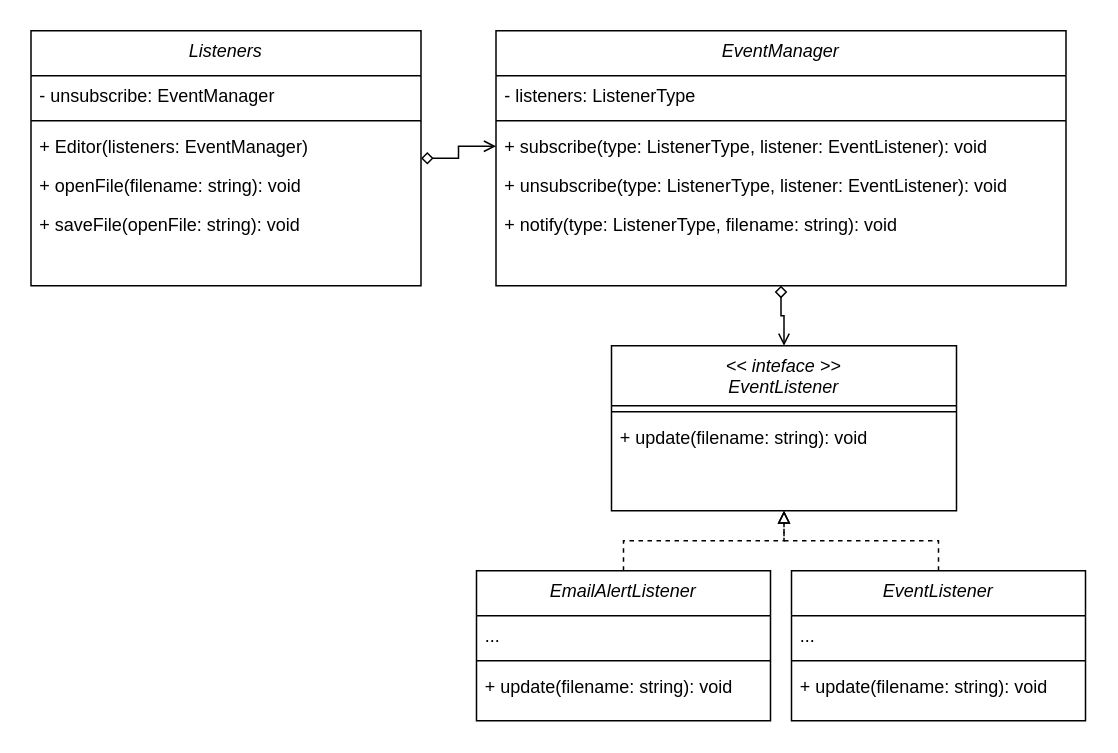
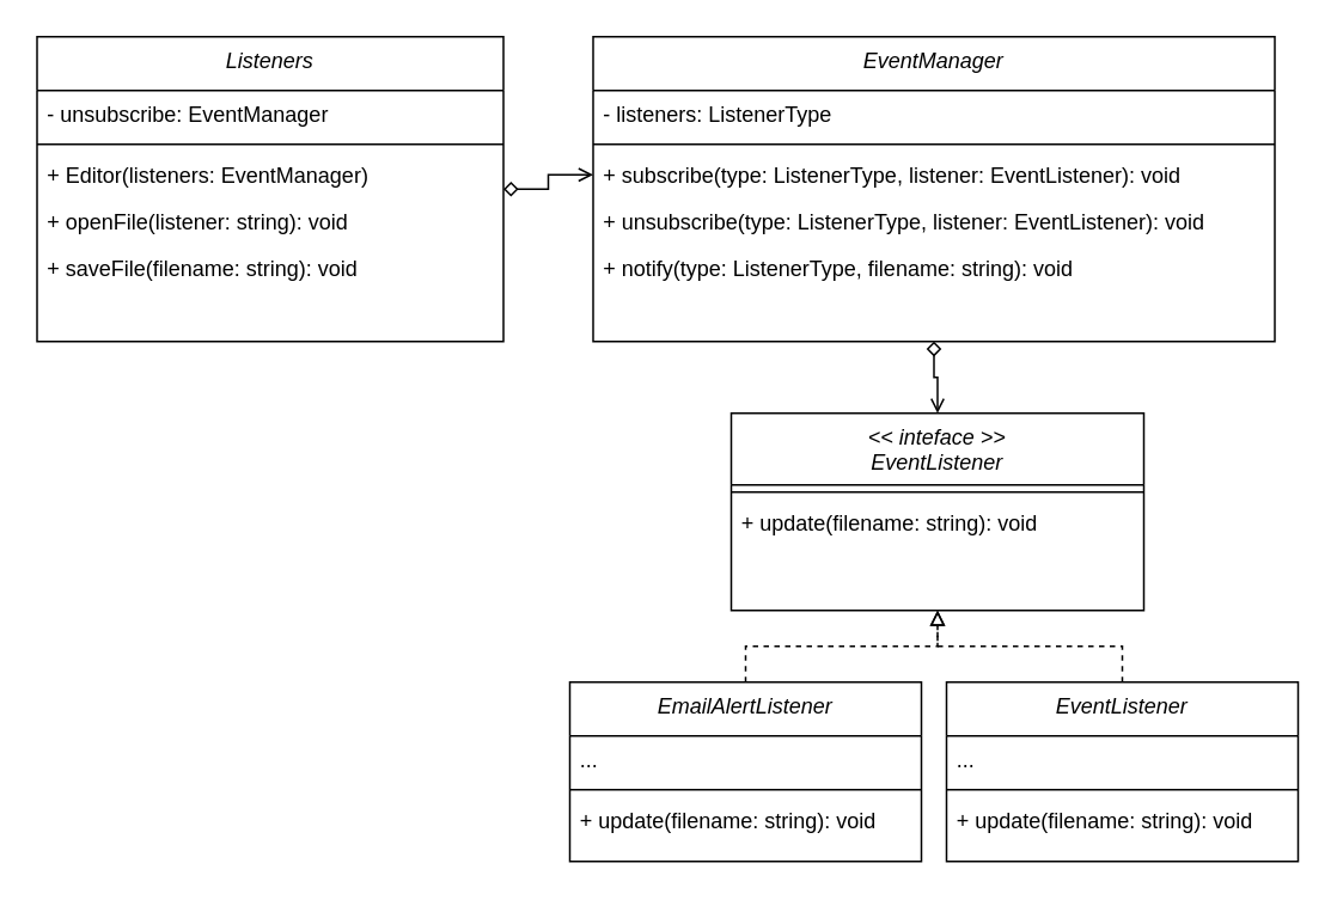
  <mxCell id="0" />
  <mxCell id="1" parent="0" />
  <mxCell id="2" value="&lt;&lt; inteface &gt;&gt;&#10;EventListener" style="swimlane;fontStyle=2;align=center;verticalAlign=top;childLayout=stackLayout;horizontal=1;startSize=40;horizontalStack=0;resizeParent=1;resizeLast=0;collapsible=1;marginBottom=0;rounded=0;shadow=0;strokeWidth=1;swimlaneLine=1;" parent="1" vertex="1"><mxGeometry x="407" y="230" width="230" height="110" as="geometry"><mxRectangle x="230" y="140" width="160" height="26" as="alternateBounds" /></mxGeometry></mxCell>
  <mxCell id="3" value="" style="line;html=1;strokeWidth=1;align=left;verticalAlign=middle;spacingTop=-1;spacingLeft=3;spacingRight=3;rotatable=0;labelPosition=right;points=[];portConstraint=eastwest;" parent="2" vertex="1"><mxGeometry y="40" width="230" height="8" as="geometry" /></mxCell>
  <mxCell id="4" value="+ update(filename: string): void" style="text;align=left;verticalAlign=top;spacingLeft=4;spacingRight=4;overflow=hidden;rotatable=0;points=[[0,0.5],[1,0.5]];portConstraint=eastwest;" parent="2" vertex="1"><mxGeometry y="48" width="230" height="26" as="geometry" /></mxCell>
  <mxCell id="5" value="" style="edgeStyle=orthogonalEdgeStyle;rounded=0;orthogonalLoop=1;jettySize=auto;html=1;dashed=1;startArrow=none;startFill=0;endArrow=block;endFill=0;entryX=0.5;entryY=1;entryDx=0;entryDy=0;" edge="1" parent="1" source="6" target="2"><mxGeometry relative="1" as="geometry" /></mxCell>
  <mxCell id="6" value="EventListener" style="swimlane;fontStyle=2;align=center;verticalAlign=top;childLayout=stackLayout;horizontal=1;startSize=30;horizontalStack=0;resizeParent=1;resizeLast=0;collapsible=1;marginBottom=0;rounded=0;shadow=0;strokeWidth=1;swimlaneLine=1;" parent="1" vertex="1"><mxGeometry x="527" y="380" width="196" height="100" as="geometry"><mxRectangle x="230" y="140" width="160" height="26" as="alternateBounds" /></mxGeometry></mxCell>
  <mxCell id="7" value="..." style="text;align=left;verticalAlign=top;spacingLeft=4;spacingRight=4;overflow=hidden;rotatable=0;points=[[0,0.5],[1,0.5]];portConstraint=eastwest;" parent="6" vertex="1"><mxGeometry y="30" width="196" height="26" as="geometry" /></mxCell>
  <mxCell id="8" value="" style="line;html=1;strokeWidth=1;align=left;verticalAlign=middle;spacingTop=-1;spacingLeft=3;spacingRight=3;rotatable=0;labelPosition=right;points=[];portConstraint=eastwest;" parent="6" vertex="1"><mxGeometry y="56" width="196" height="8" as="geometry" /></mxCell>
  <mxCell id="9" value="+ update(filename: string): void" style="text;align=left;verticalAlign=top;spacingLeft=4;spacingRight=4;overflow=hidden;rotatable=0;points=[[0,0.5],[1,0.5]];portConstraint=eastwest;" parent="6" vertex="1"><mxGeometry y="64" width="196" height="26" as="geometry" /></mxCell>
  <mxCell id="10" style="edgeStyle=orthogonalEdgeStyle;rounded=0;orthogonalLoop=1;jettySize=auto;html=1;entryX=0.5;entryY=0;entryDx=0;entryDy=0;startArrow=diamond;startFill=0;endArrow=open;endFill=0;" edge="1" parent="1" source="11" target="2"><mxGeometry relative="1" as="geometry" /></mxCell>
  <mxCell id="11" value="EventManager" style="swimlane;fontStyle=2;align=center;verticalAlign=top;childLayout=stackLayout;horizontal=1;startSize=30;horizontalStack=0;resizeParent=1;resizeLast=0;collapsible=1;marginBottom=0;rounded=0;shadow=0;strokeWidth=1;swimlaneLine=1;" parent="1" vertex="1"><mxGeometry x="330" y="20" width="380" height="170" as="geometry"><mxRectangle x="230" y="140" width="160" height="26" as="alternateBounds" /></mxGeometry></mxCell>
  <mxCell id="12" value="- listeners: ListenerType" style="text;align=left;verticalAlign=top;spacingLeft=4;spacingRight=4;overflow=hidden;rotatable=0;points=[[0,0.5],[1,0.5]];portConstraint=eastwest;" parent="11" vertex="1"><mxGeometry y="30" width="380" height="26" as="geometry" /></mxCell>
  <mxCell id="13" value="" style="line;html=1;strokeWidth=1;align=left;verticalAlign=middle;spacingTop=-1;spacingLeft=3;spacingRight=3;rotatable=0;labelPosition=right;points=[];portConstraint=eastwest;" parent="11" vertex="1"><mxGeometry y="56" width="380" height="8" as="geometry" /></mxCell>
  <mxCell id="14" value="+ subscribe(type: ListenerType, listener: EventListener): void" style="text;align=left;verticalAlign=top;spacingLeft=4;spacingRight=4;overflow=hidden;rotatable=0;points=[[0,0.5],[1,0.5]];portConstraint=eastwest;" parent="11" vertex="1"><mxGeometry y="64" width="380" height="26" as="geometry" /></mxCell>
  <mxCell id="15" value="+ unsubscribe(type: ListenerType, listener: EventListener): void" style="text;align=left;verticalAlign=top;spacingLeft=4;spacingRight=4;overflow=hidden;rotatable=0;points=[[0,0.5],[1,0.5]];portConstraint=eastwest;" vertex="1" parent="11"><mxGeometry y="90" width="380" height="26" as="geometry" /></mxCell>
  <mxCell id="16" value="+ notify(type: ListenerType, filename: string): void" style="text;align=left;verticalAlign=top;spacingLeft=4;spacingRight=4;overflow=hidden;rotatable=0;points=[[0,0.5],[1,0.5]];portConstraint=eastwest;" vertex="1" parent="11"><mxGeometry y="116" width="380" height="26" as="geometry" /></mxCell>
  <mxCell id="17" value="" style="edgeStyle=orthogonalEdgeStyle;rounded=0;orthogonalLoop=1;jettySize=auto;html=1;startArrow=none;startFill=0;endArrow=block;endFill=0;entryX=0.5;entryY=1;entryDx=0;entryDy=0;dashed=1;" edge="1" parent="1" source="18" target="2"><mxGeometry relative="1" as="geometry" /></mxCell>
  <mxCell id="18" value="EmailAlertListener" style="swimlane;fontStyle=2;align=center;verticalAlign=top;childLayout=stackLayout;horizontal=1;startSize=30;horizontalStack=0;resizeParent=1;resizeLast=0;collapsible=1;marginBottom=0;rounded=0;shadow=0;strokeWidth=1;swimlaneLine=1;" parent="1" vertex="1"><mxGeometry x="317" y="380" width="196" height="100" as="geometry"><mxRectangle x="230" y="140" width="160" height="26" as="alternateBounds" /></mxGeometry></mxCell>
  <mxCell id="19" value="..." style="text;align=left;verticalAlign=top;spacingLeft=4;spacingRight=4;overflow=hidden;rotatable=0;points=[[0,0.5],[1,0.5]];portConstraint=eastwest;" parent="18" vertex="1"><mxGeometry y="30" width="196" height="26" as="geometry" /></mxCell>
  <mxCell id="20" value="" style="line;html=1;strokeWidth=1;align=left;verticalAlign=middle;spacingTop=-1;spacingLeft=3;spacingRight=3;rotatable=0;labelPosition=right;points=[];portConstraint=eastwest;" parent="18" vertex="1"><mxGeometry y="56" width="196" height="8" as="geometry" /></mxCell>
  <mxCell id="21" value="+ update(filename: string): void" style="text;align=left;verticalAlign=top;spacingLeft=4;spacingRight=4;overflow=hidden;rotatable=0;points=[[0,0.5],[1,0.5]];portConstraint=eastwest;" parent="18" vertex="1"><mxGeometry y="64" width="196" height="26" as="geometry" /></mxCell>
  <mxCell id="22" style="edgeStyle=orthogonalEdgeStyle;rounded=0;orthogonalLoop=1;jettySize=auto;html=1;startArrow=diamond;startFill=0;endArrow=open;endFill=0;entryX=0;entryY=0.5;entryDx=0;entryDy=0;" edge="1" parent="1" source="23" target="14"><mxGeometry relative="1" as="geometry"><mxPoint x="320" y="105" as="targetPoint" /></mxGeometry></mxCell>
  <mxCell id="23" value="Listeners" style="swimlane;fontStyle=2;align=center;verticalAlign=top;childLayout=stackLayout;horizontal=1;startSize=30;horizontalStack=0;resizeParent=1;resizeLast=0;collapsible=1;marginBottom=0;rounded=0;shadow=0;strokeWidth=1;swimlaneLine=1;" vertex="1" parent="1"><mxGeometry x="20" y="20" width="260" height="170" as="geometry"><mxRectangle x="230" y="140" width="160" height="26" as="alternateBounds" /></mxGeometry></mxCell>
  <mxCell id="24" value="- unsubscribe: EventManager" style="text;align=left;verticalAlign=top;spacingLeft=4;spacingRight=4;overflow=hidden;rotatable=0;points=[[0,0.5],[1,0.5]];portConstraint=eastwest;" vertex="1" parent="23"><mxGeometry y="30" width="260" height="26" as="geometry" /></mxCell>
  <mxCell id="25" value="" style="line;html=1;strokeWidth=1;align=left;verticalAlign=middle;spacingTop=-1;spacingLeft=3;spacingRight=3;rotatable=0;labelPosition=right;points=[];portConstraint=eastwest;" vertex="1" parent="23"><mxGeometry y="56" width="260" height="8" as="geometry" /></mxCell>
  <mxCell id="26" value="+ Editor(listeners: EventManager)" style="text;align=left;verticalAlign=top;spacingLeft=4;spacingRight=4;overflow=hidden;rotatable=0;points=[[0,0.5],[1,0.5]];portConstraint=eastwest;" vertex="1" parent="23"><mxGeometry y="64" width="260" height="26" as="geometry" /></mxCell>
- <mxCell id="27" value="+ openFile(filename: string): void" style="text;align=left;verticalAlign=top;spacingLeft=4;spacingRight=4;overflow=hidden;rotatable=0;points=[[0,0.5],[1,0.5]];portConstraint=eastwest;" vertex="1" parent="23"><mxGeometry y="90" width="260" height="26" as="geometry" /></mxCell>
- <mxCell id="28" value="+ saveFile(openFile: string): void" style="text;align=left;verticalAlign=top;spacingLeft=4;spacingRight=4;overflow=hidden;rotatable=0;points=[[0,0.5],[1,0.5]];portConstraint=eastwest;" vertex="1" parent="23"><mxGeometry y="116" width="260" height="26" as="geometry" /></mxCell>
+ <mxCell id="27" value="+ openFile(listener: string): void" style="text;align=left;verticalAlign=top;spacingLeft=4;spacingRight=4;overflow=hidden;rotatable=0;points=[[0,0.5],[1,0.5]];portConstraint=eastwest;" vertex="1" parent="23"><mxGeometry y="90" width="260" height="26" as="geometry" /></mxCell>
+ <mxCell id="28" value="+ saveFile(filename: string): void" style="text;align=left;verticalAlign=top;spacingLeft=4;spacingRight=4;overflow=hidden;rotatable=0;points=[[0,0.5],[1,0.5]];portConstraint=eastwest;" vertex="1" parent="23"><mxGeometry y="116" width="260" height="26" as="geometry" /></mxCell>
